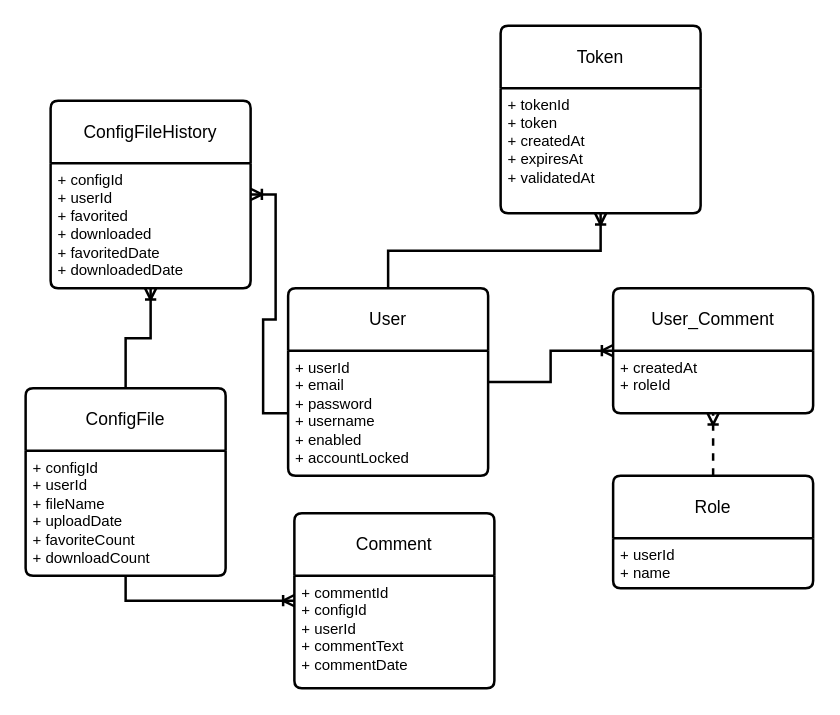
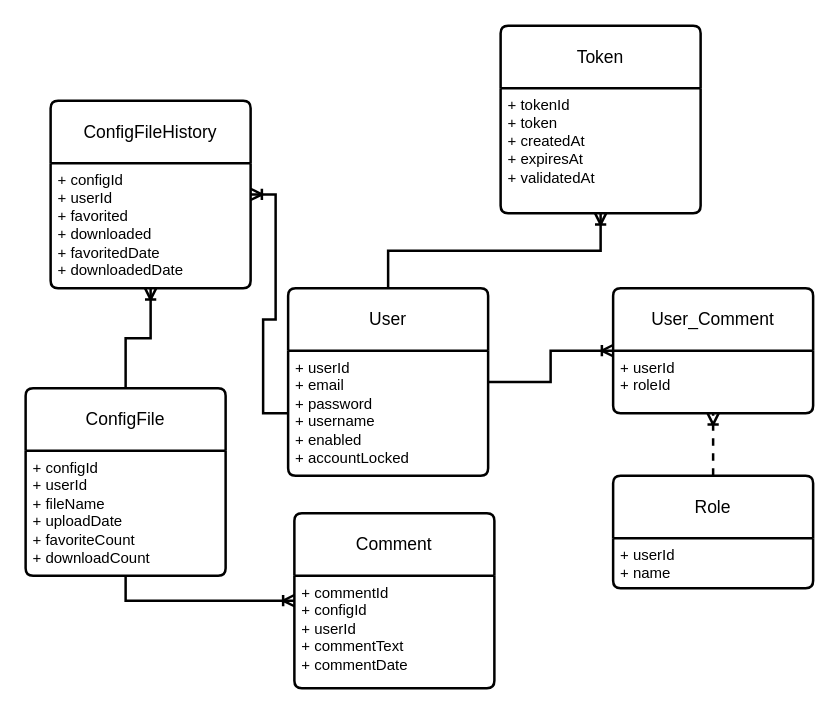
  <mxCell id="0" />
  <mxCell id="1" parent="0" />
  <mxCell id="2" style="edgeStyle=orthogonalEdgeStyle;rounded=0;orthogonalLoop=1;jettySize=auto;html=1;entryX=0;entryY=0.5;entryDx=0;entryDy=0;endArrow=ERoneToMany;endFill=0;strokeWidth=2;exitX=0.5;exitY=1;exitDx=0;exitDy=0;" parent="1" source="8" target="10" edge="1"><mxGeometry relative="1" as="geometry"><mxPoint x="200" y="390" as="sourcePoint" /></mxGeometry></mxCell>
  <mxCell id="3" style="edgeStyle=orthogonalEdgeStyle;rounded=0;orthogonalLoop=1;jettySize=auto;html=1;exitX=0.5;exitY=0;exitDx=0;exitDy=0;entryX=0.5;entryY=1;entryDx=0;entryDy=0;strokeWidth=2;endArrow=ERoneToMany;endFill=0;" parent="1" source="4" target="19" edge="1"><mxGeometry relative="1" as="geometry" /></mxCell>
  <mxCell id="4" value="User" style="swimlane;childLayout=stackLayout;horizontal=1;startSize=50;horizontalStack=0;rounded=1;fontSize=14;fontStyle=0;strokeWidth=2;resizeParent=0;resizeLast=1;shadow=0;dashed=0;align=center;arcSize=4;whiteSpace=wrap;html=1;" parent="1" vertex="1"><mxGeometry x="230" y="230" width="160" height="150" as="geometry" /></mxCell>
  <mxCell id="5" value="+ userId&lt;br&gt;+ email&lt;br&gt;&lt;div&gt;+ password&lt;/div&gt;&lt;div&gt;+ username&lt;/div&gt;&lt;div&gt;+ enabled&lt;/div&gt;&lt;div&gt;+ accountLocked&lt;br&gt;&lt;/div&gt;" style="align=left;strokeColor=none;fillColor=none;spacingLeft=4;fontSize=12;verticalAlign=top;resizable=0;rotatable=0;part=1;html=1;" parent="4" vertex="1"><mxGeometry y="50" width="160" height="100" as="geometry" /></mxCell>
  <mxCell id="6" style="edgeStyle=orthogonalEdgeStyle;rounded=0;orthogonalLoop=1;jettySize=auto;html=1;entryX=0.5;entryY=1;entryDx=0;entryDy=0;strokeWidth=2;endArrow=ERoneToMany;endFill=0;" parent="1" source="7" target="21" edge="1"><mxGeometry relative="1" as="geometry" /></mxCell>
  <mxCell id="7" value="ConfigFile" style="swimlane;childLayout=stackLayout;horizontal=1;startSize=50;horizontalStack=0;rounded=1;fontSize=14;fontStyle=0;strokeWidth=2;resizeParent=0;resizeLast=1;shadow=0;dashed=0;align=center;arcSize=4;whiteSpace=wrap;html=1;" parent="1" vertex="1"><mxGeometry x="20" y="310" width="160" height="150" as="geometry" /></mxCell>
  <mxCell id="8" value="+ configId&lt;br&gt;+ userId&lt;br&gt;&lt;div&gt;+ fileName&lt;/div&gt;&lt;div&gt;+ uploadDate&lt;/div&gt;&lt;div&gt;+ favoriteCount&lt;/div&gt;&lt;div&gt;+ downloadCount&lt;br&gt;&lt;/div&gt;" style="align=left;strokeColor=none;fillColor=none;spacingLeft=4;fontSize=12;verticalAlign=top;resizable=0;rotatable=0;part=1;html=1;" parent="7" vertex="1"><mxGeometry y="50" width="160" height="100" as="geometry" /></mxCell>
  <mxCell id="9" style="edgeStyle=orthogonalEdgeStyle;rounded=0;orthogonalLoop=1;jettySize=auto;html=1;entryX=1;entryY=0.25;entryDx=0;entryDy=0;endArrow=ERoneToMany;endFill=0;strokeWidth=2;" parent="1" source="5" target="21" edge="1"><mxGeometry relative="1" as="geometry" /></mxCell>
  <mxCell id="10" value="Comment" style="swimlane;childLayout=stackLayout;horizontal=1;startSize=50;horizontalStack=0;rounded=1;fontSize=14;fontStyle=0;strokeWidth=2;resizeParent=0;resizeLast=1;shadow=0;dashed=0;align=center;arcSize=4;whiteSpace=wrap;html=1;" parent="1" vertex="1"><mxGeometry x="235" y="410" width="160" height="140" as="geometry" /></mxCell>
  <mxCell id="11" value="+ commentId&lt;br&gt;+ configId&lt;br&gt;&lt;div&gt;+ userId&lt;/div&gt;&lt;div&gt;+ commentText&lt;/div&gt;&lt;div&gt;+ commentDate&lt;/div&gt;" style="align=left;strokeColor=none;fillColor=none;spacingLeft=4;fontSize=12;verticalAlign=top;resizable=0;rotatable=0;part=1;html=1;" parent="10" vertex="1"><mxGeometry y="50" width="160" height="90" as="geometry" /></mxCell>
  <mxCell id="12" value="User_Comment" style="swimlane;childLayout=stackLayout;horizontal=1;startSize=50;horizontalStack=0;rounded=1;fontSize=14;fontStyle=0;strokeWidth=2;resizeParent=0;resizeLast=1;shadow=0;dashed=0;align=center;arcSize=4;whiteSpace=wrap;html=1;" parent="1" vertex="1"><mxGeometry x="490" y="230" width="160" height="100" as="geometry" /></mxCell>
- <mxCell id="13" value="+ createdAt&lt;div&gt;+ roleId&lt;/div&gt;" style="align=left;strokeColor=none;fillColor=none;spacingLeft=4;fontSize=12;verticalAlign=top;resizable=0;rotatable=0;part=1;html=1;" parent="12" vertex="1"><mxGeometry y="50" width="160" height="50" as="geometry" /></mxCell>
+ <mxCell id="13" value="+ userId&lt;div&gt;+ roleId&lt;/div&gt;" style="align=left;strokeColor=none;fillColor=none;spacingLeft=4;fontSize=12;verticalAlign=top;resizable=0;rotatable=0;part=1;html=1;" parent="12" vertex="1"><mxGeometry y="50" width="160" height="50" as="geometry" /></mxCell>
  <mxCell id="14" style="edgeStyle=orthogonalEdgeStyle;rounded=0;orthogonalLoop=1;jettySize=auto;html=1;entryX=0.5;entryY=1;entryDx=0;entryDy=0;strokeWidth=2;endArrow=ERoneToMany;endFill=0;dashed=1;" parent="1" source="15" target="13" edge="1"><mxGeometry relative="1" as="geometry" /></mxCell>
  <mxCell id="15" value="Role" style="swimlane;childLayout=stackLayout;horizontal=1;startSize=50;horizontalStack=0;rounded=1;fontSize=14;fontStyle=0;strokeWidth=2;resizeParent=0;resizeLast=1;shadow=0;dashed=0;align=center;arcSize=4;whiteSpace=wrap;html=1;" parent="1" vertex="1"><mxGeometry x="490" y="380" width="160" height="90" as="geometry" /></mxCell>
  <mxCell id="16" value="+ userId&lt;br&gt;&lt;div&gt;+ name&lt;/div&gt;" style="align=left;strokeColor=none;fillColor=none;spacingLeft=4;fontSize=12;verticalAlign=top;resizable=0;rotatable=0;part=1;html=1;" parent="15" vertex="1"><mxGeometry y="50" width="160" height="40" as="geometry" /></mxCell>
  <mxCell id="17" style="edgeStyle=orthogonalEdgeStyle;rounded=0;orthogonalLoop=1;jettySize=auto;html=1;exitX=1;exitY=0.25;exitDx=0;exitDy=0;entryX=0;entryY=0.5;entryDx=0;entryDy=0;strokeWidth=2;endArrow=ERoneToMany;endFill=0;" parent="1" source="5" target="12" edge="1"><mxGeometry relative="1" as="geometry" /></mxCell>
  <mxCell id="18" value="Token" style="swimlane;childLayout=stackLayout;horizontal=1;startSize=50;horizontalStack=0;rounded=1;fontSize=14;fontStyle=0;strokeWidth=2;resizeParent=0;resizeLast=1;shadow=0;dashed=0;align=center;arcSize=4;whiteSpace=wrap;html=1;" parent="1" vertex="1"><mxGeometry x="400" y="20" width="160" height="150" as="geometry" /></mxCell>
  <mxCell id="19" value="&lt;div&gt;+ tokenId&lt;/div&gt;&lt;div&gt;+ token&lt;/div&gt;&lt;div&gt;+ createdAt&lt;/div&gt;&lt;div&gt;+ expiresAt&lt;/div&gt;&lt;div&gt;+ validatedAt&lt;br&gt;&lt;/div&gt;" style="align=left;strokeColor=none;fillColor=none;spacingLeft=4;fontSize=12;verticalAlign=top;resizable=0;rotatable=0;part=1;html=1;" parent="18" vertex="1"><mxGeometry y="50" width="160" height="100" as="geometry" /></mxCell>
  <mxCell id="20" value="ConfigFileHistory" style="swimlane;childLayout=stackLayout;horizontal=1;startSize=50;horizontalStack=0;rounded=1;fontSize=14;fontStyle=0;strokeWidth=2;resizeParent=0;resizeLast=1;shadow=0;dashed=0;align=center;arcSize=4;whiteSpace=wrap;html=1;" parent="1" vertex="1"><mxGeometry x="40" y="80" width="160" height="150" as="geometry" /></mxCell>
  <mxCell id="21" value="+ configId&lt;br&gt;+ userId&lt;br&gt;&lt;div&gt;+ favorited&lt;/div&gt;&lt;div&gt;+ downloaded&lt;/div&gt;&lt;div&gt;+ favoritedDate&lt;/div&gt;&lt;div&gt;+ downloadedDate&lt;br&gt;&lt;/div&gt;" style="align=left;strokeColor=none;fillColor=none;spacingLeft=4;fontSize=12;verticalAlign=top;resizable=0;rotatable=0;part=1;html=1;" parent="20" vertex="1"><mxGeometry y="50" width="160" height="100" as="geometry" /></mxCell>
